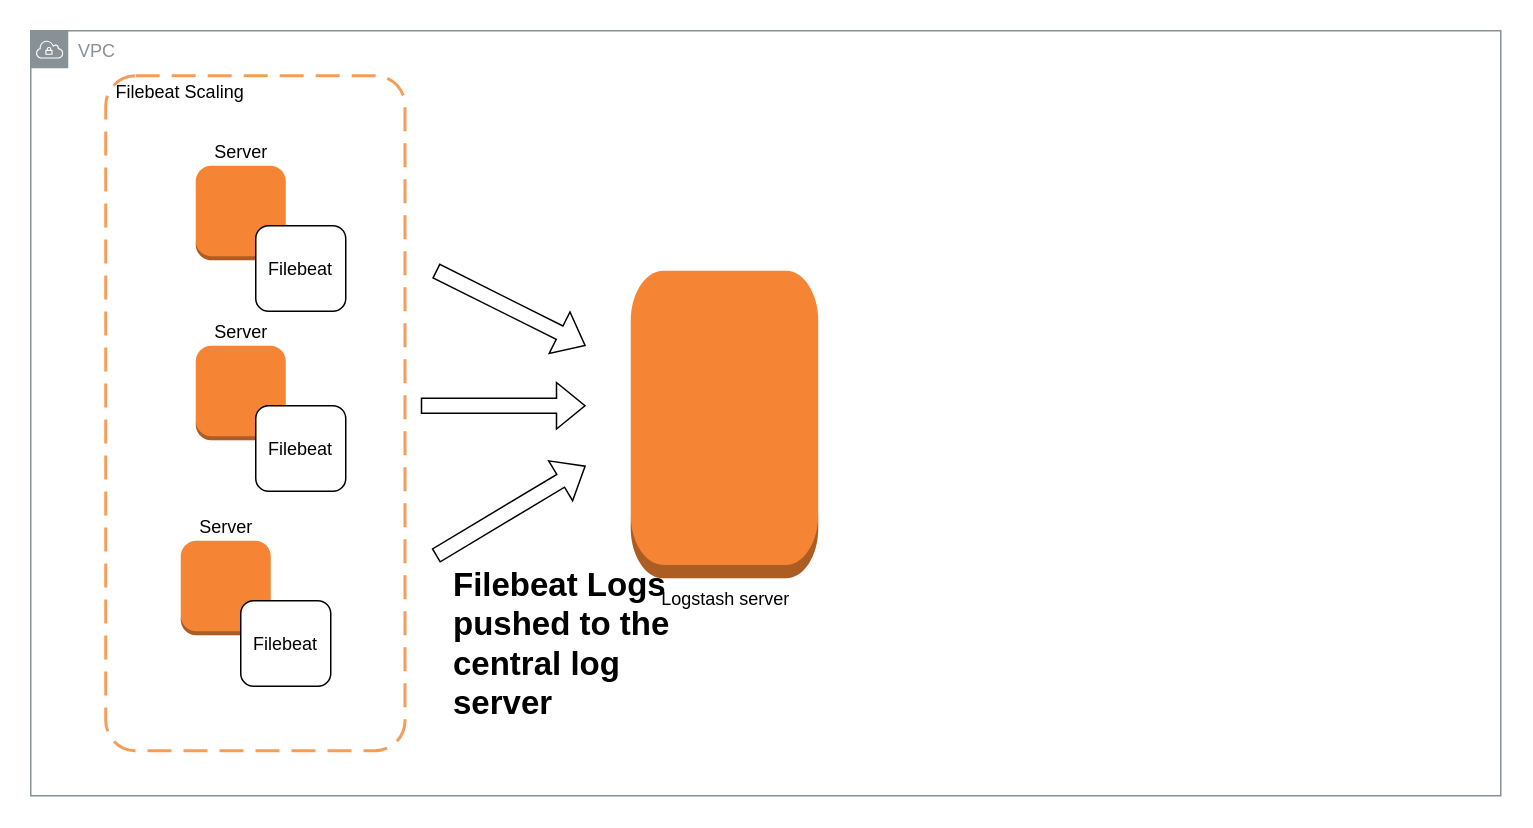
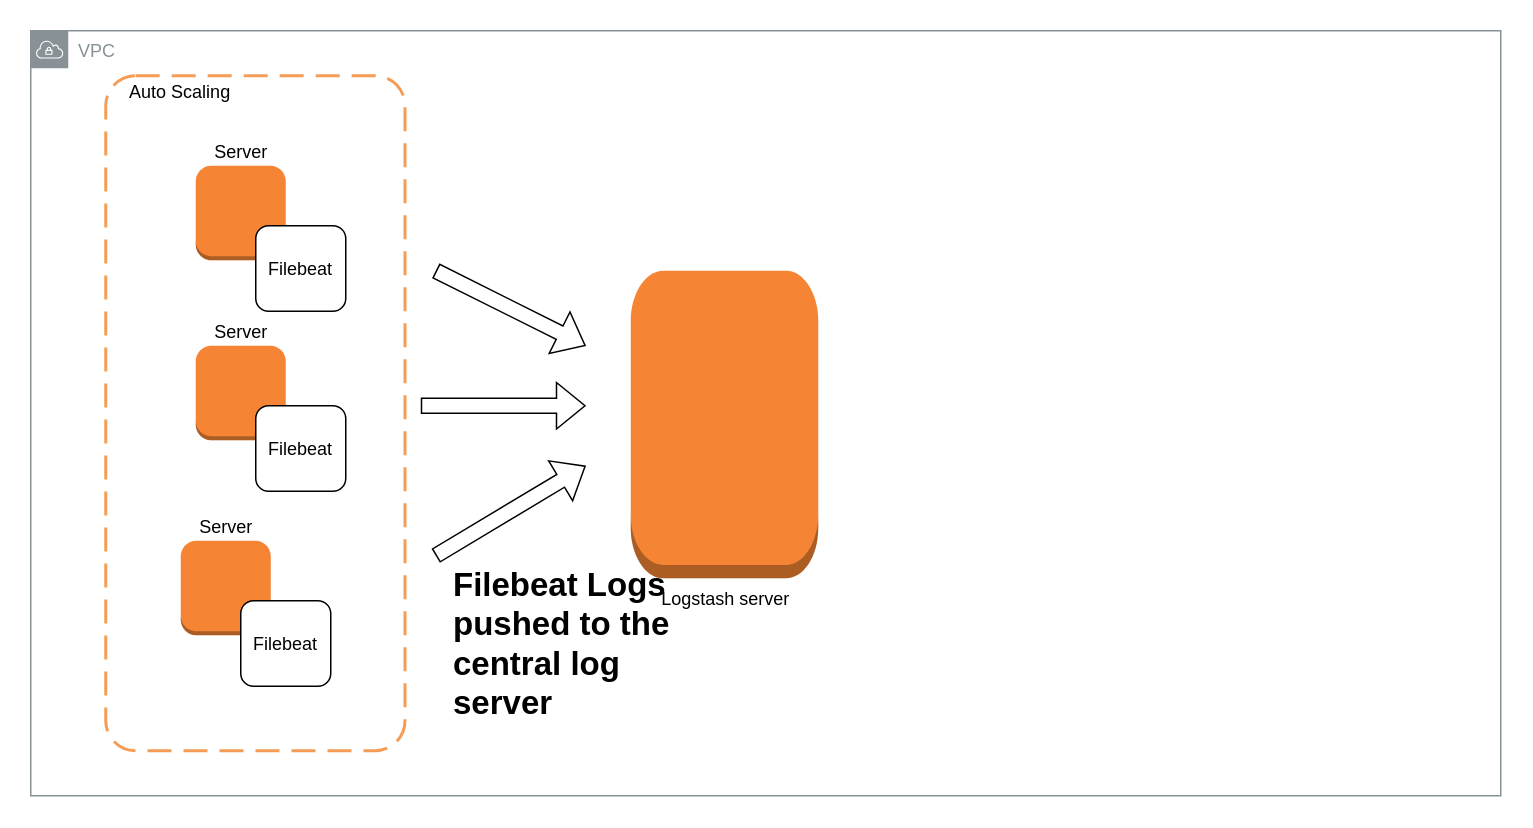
  <mxCell id="0" />
  <mxCell id="1" parent="0" />
  <mxCell id="2" value="VPC" style="sketch=0;outlineConnect=0;gradientColor=none;html=1;whiteSpace=wrap;fontSize=12;fontStyle=0;shape=mxgraph.aws4.group;grIcon=mxgraph.aws4.group_vpc;strokeColor=#879196;fillColor=none;verticalAlign=top;align=left;spacingLeft=30;fontColor=#879196;dashed=0;" vertex="1" parent="1"><mxGeometry x="20" y="20" width="980" height="510" as="geometry" /></mxCell>
- <mxCell id="3" value="Filebeat Scaling" style="rounded=1;arcSize=10;dashed=1;strokeColor=#F59D56;fillColor=none;gradientColor=none;dashPattern=8 4;strokeWidth=2;labelPosition=center;verticalLabelPosition=top;align=center;verticalAlign=bottom;spacingTop=5;spacingBottom=-20;spacingLeft=-100;" vertex="1" parent="1"><mxGeometry x="70" y="50" width="199.5" height="450" as="geometry" /></mxCell>
+ <mxCell id="3" value="Auto Scaling" style="rounded=1;arcSize=10;dashed=1;strokeColor=#F59D56;fillColor=none;gradientColor=none;dashPattern=8 4;strokeWidth=2;labelPosition=center;verticalLabelPosition=top;align=center;verticalAlign=bottom;spacingTop=5;spacingBottom=-20;spacingLeft=-100;" vertex="1" parent="1"><mxGeometry x="70" y="50" width="199.5" height="450" as="geometry" /></mxCell>
  <mxCell id="4" value="Server" style="outlineConnect=0;dashed=0;verticalLabelPosition=top;verticalAlign=bottom;align=center;html=1;shape=mxgraph.aws3.instance;fillColor=#F58534;gradientColor=none;labelPosition=center;" vertex="1" parent="1"><mxGeometry x="130" y="110" width="60" height="63" as="geometry" /></mxCell>
  <mxCell id="5" value="Filebeat" style="rounded=1;whiteSpace=wrap;html=1;" vertex="1" parent="1"><mxGeometry x="170" y="150" width="60" height="57" as="geometry" /></mxCell>
  <mxCell id="6" value="Server" style="outlineConnect=0;dashed=0;verticalLabelPosition=top;verticalAlign=bottom;align=center;html=1;shape=mxgraph.aws3.instance;fillColor=#F58534;gradientColor=none;labelPosition=center;" vertex="1" parent="1"><mxGeometry x="130" y="230" width="60" height="63" as="geometry" /></mxCell>
  <mxCell id="7" value="Filebeat" style="rounded=1;whiteSpace=wrap;html=1;" vertex="1" parent="1"><mxGeometry x="170" y="270" width="60" height="57" as="geometry" /></mxCell>
  <mxCell id="8" value="Server" style="outlineConnect=0;dashed=0;verticalLabelPosition=top;verticalAlign=bottom;align=center;html=1;shape=mxgraph.aws3.instance;fillColor=#F58534;gradientColor=none;labelPosition=center;" vertex="1" parent="1"><mxGeometry x="120" y="360" width="60" height="63" as="geometry" /></mxCell>
  <mxCell id="9" value="Filebeat" style="rounded=1;whiteSpace=wrap;html=1;" vertex="1" parent="1"><mxGeometry x="160" y="400" width="60" height="57" as="geometry" /></mxCell>
  <mxCell id="10" value="Logstash server&lt;div&gt;&lt;br&gt;&lt;/div&gt;" style="outlineConnect=0;dashed=0;verticalLabelPosition=bottom;verticalAlign=top;align=center;html=1;shape=mxgraph.aws3.instance;fillColor=#F58534;gradientColor=none;" vertex="1" parent="1"><mxGeometry x="420" y="180" width="125" height="205" as="geometry" /></mxCell>
  <mxCell id="11" value="" style="shape=flexArrow;endArrow=classic;html=1;rounded=0;" edge="1" parent="1"><mxGeometry width="50" height="50" relative="1" as="geometry"><mxPoint x="290" y="180" as="sourcePoint" /><mxPoint x="390" y="230" as="targetPoint" /></mxGeometry></mxCell>
  <mxCell id="12" value="" style="shape=flexArrow;endArrow=classic;html=1;rounded=0;" edge="1" parent="1"><mxGeometry width="50" height="50" relative="1" as="geometry"><mxPoint x="280" y="270" as="sourcePoint" /><mxPoint x="390" y="270" as="targetPoint" /></mxGeometry></mxCell>
  <mxCell id="13" value="" style="shape=flexArrow;endArrow=classic;html=1;rounded=0;" edge="1" parent="1"><mxGeometry width="50" height="50" relative="1" as="geometry"><mxPoint x="290" y="370" as="sourcePoint" /><mxPoint x="390" y="310" as="targetPoint" /></mxGeometry></mxCell>
  <mxCell id="14" value="Filebeat Logs pushed to the central log server" style="text;html=1;align=left;verticalAlign=middle;whiteSpace=wrap;rounded=0;fontSize=22;fontStyle=1" vertex="1" parent="1"><mxGeometry x="300" y="413.5" width="150" height="30" as="geometry" /></mxCell>
